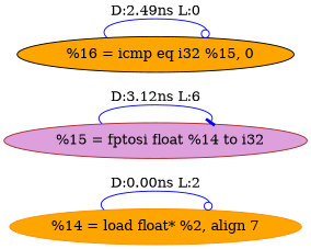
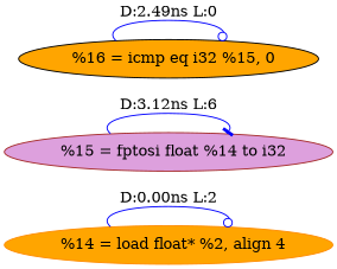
  digraph {
    rankdir=LR
    node [style=filled fillcolor=orange]
    edge [color=blue arrowhead=odot]
-   n1 [label="%14 = load float* %2, align 7" color=darkorange]
+   n1 [label="  %14 = load float* %2, align 4" color=darkorange]
    n2 [label="  %15 = fptosi float %14 to i32" fillcolor=plum color=brown]
    n3 [label="  %16 = icmp eq i32 %15, 0" color=black]
    n1 -> n1 [label="D:0.00ns L:2"]
    n2 -> n2 [label="D:3.12ns L:6" arrowhead=tee]
    n3 -> n3 [label="D:2.49ns L:0"]
  }
